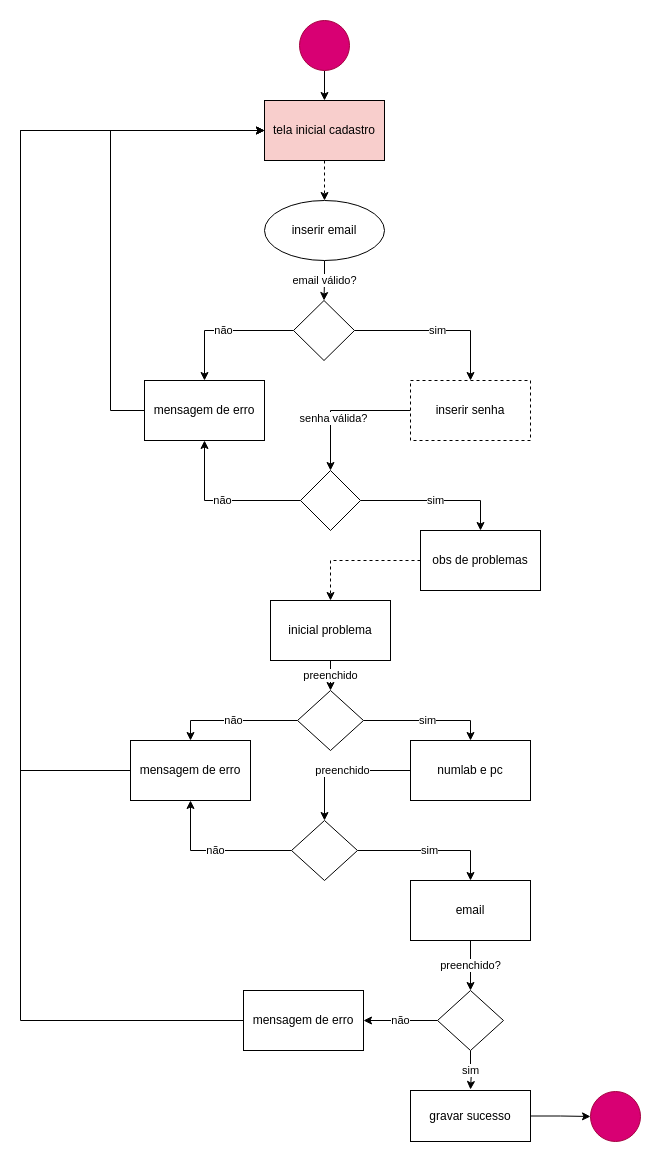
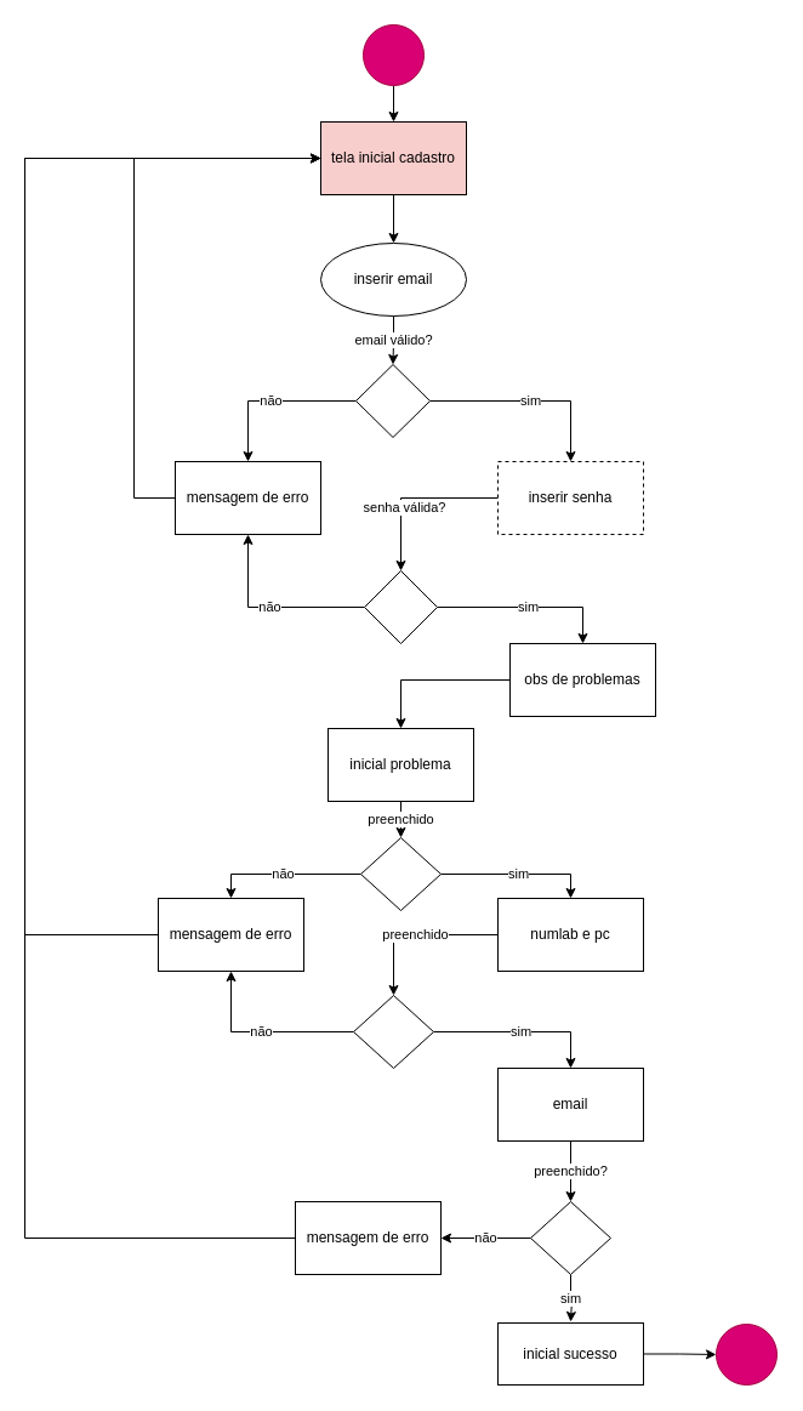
  <mxCell id="0" />
  <mxCell id="1" parent="0" />
  <mxCell id="2" style="edgeStyle=orthogonalEdgeStyle;rounded=0;orthogonalLoop=1;jettySize=auto;html=1;" parent="1" source="3" target="5" edge="1"><mxGeometry relative="1" as="geometry" /></mxCell>
  <mxCell id="3" value="" style="ellipse;whiteSpace=wrap;html=1;aspect=fixed;fillColor=#d80073;strokeColor=#A50040;fontColor=#ffffff;" parent="1" vertex="1"><mxGeometry x="299" y="20" width="50" height="50" as="geometry" /></mxCell>
- <mxCell id="4" style="edgeStyle=orthogonalEdgeStyle;rounded=0;orthogonalLoop=1;jettySize=auto;html=1;dashed=1;" parent="1" source="5" target="7" edge="1"><mxGeometry relative="1" as="geometry" /></mxCell>
+ <mxCell id="4" style="edgeStyle=orthogonalEdgeStyle;rounded=0;orthogonalLoop=1;jettySize=auto;html=1;" parent="1" source="5" target="7" edge="1"><mxGeometry relative="1" as="geometry" /></mxCell>
  <mxCell id="5" value="tela inicial cadastro" style="rounded=0;whiteSpace=wrap;html=1;fillColor=#f8cecc;" parent="1" vertex="1"><mxGeometry x="264" y="100" width="120" height="60" as="geometry" /></mxCell>
  <mxCell id="6" value="email válido?" style="edgeStyle=orthogonalEdgeStyle;rounded=0;orthogonalLoop=1;jettySize=auto;html=1;" parent="1" source="7" target="10" edge="1"><mxGeometry relative="1" as="geometry" /></mxCell>
  <mxCell id="7" value="inserir email" style="ellipse;whiteSpace=wrap;html=1;" parent="1" vertex="1"><mxGeometry x="264" y="200" width="120" height="60" as="geometry" /></mxCell>
  <mxCell id="8" value="sim" style="edgeStyle=orthogonalEdgeStyle;rounded=0;orthogonalLoop=1;jettySize=auto;html=1;" parent="1" source="10" target="15" edge="1"><mxGeometry relative="1" as="geometry" /></mxCell>
  <mxCell id="9" value="não" style="edgeStyle=orthogonalEdgeStyle;rounded=0;orthogonalLoop=1;jettySize=auto;html=1;" parent="1" source="10" target="12" edge="1"><mxGeometry relative="1" as="geometry" /></mxCell>
  <mxCell id="10" value="" style="rhombus;whiteSpace=wrap;html=1;" parent="1" vertex="1"><mxGeometry x="293" y="300" width="61" height="60" as="geometry" /></mxCell>
  <mxCell id="11" style="edgeStyle=orthogonalEdgeStyle;rounded=0;orthogonalLoop=1;jettySize=auto;html=1;entryX=0;entryY=0.5;entryDx=0;entryDy=0;" parent="1" source="12" target="5" edge="1"><mxGeometry relative="1" as="geometry"><Array as="points"><mxPoint x="110" y="410" /><mxPoint x="110" y="130" /></Array></mxGeometry></mxCell>
  <mxCell id="12" value="mensagem de erro" style="rounded=0;whiteSpace=wrap;html=1;" parent="1" vertex="1"><mxGeometry x="144" y="380" width="120" height="60" as="geometry" /></mxCell>
  <mxCell id="13" style="edgeStyle=orthogonalEdgeStyle;rounded=0;orthogonalLoop=1;jettySize=auto;html=1;entryX=0.5;entryY=0;entryDx=0;entryDy=0;" parent="1" source="15" target="18" edge="1"><mxGeometry relative="1" as="geometry" /></mxCell>
  <mxCell id="14" value="senha válida?" style="edgeLabel;html=1;align=center;verticalAlign=middle;resizable=0;points=[];" vertex="1" connectable="0" parent="13"><mxGeometry x="0.243" y="2" relative="1" as="geometry"><mxPoint as="offset" /></mxGeometry></mxCell>
  <mxCell id="15" value="inserir senha" style="rounded=0;whiteSpace=wrap;html=1;dashed=1;" parent="1" vertex="1"><mxGeometry x="410" y="380" width="120" height="60" as="geometry" /></mxCell>
  <mxCell id="16" value="sim" style="edgeStyle=orthogonalEdgeStyle;rounded=0;orthogonalLoop=1;jettySize=auto;html=1;exitX=1;exitY=0.5;exitDx=0;exitDy=0;entryX=0.5;entryY=1;entryDx=0;entryDy=0;" parent="1" source="18" target="20" edge="1"><mxGeometry relative="1" as="geometry"><mxPoint x="470" y="530" as="targetPoint" /><Array as="points"><mxPoint x="480" y="500" /></Array></mxGeometry></mxCell>
  <mxCell id="17" value="não" style="edgeStyle=orthogonalEdgeStyle;rounded=0;orthogonalLoop=1;jettySize=auto;html=1;entryX=0.5;entryY=1;entryDx=0;entryDy=0;" parent="1" source="18" target="12" edge="1"><mxGeometry relative="1" as="geometry" /></mxCell>
  <mxCell id="18" value="" style="rhombus;whiteSpace=wrap;html=1;" parent="1" vertex="1"><mxGeometry x="300" y="470" width="60" height="60" as="geometry" /></mxCell>
- <mxCell id="19" style="edgeStyle=orthogonalEdgeStyle;rounded=0;orthogonalLoop=1;jettySize=auto;html=1;entryX=0.5;entryY=0;entryDx=0;entryDy=0;dashed=1;" parent="1" source="20" target="22" edge="1"><mxGeometry relative="1" as="geometry" /></mxCell>
+ <mxCell id="19" style="edgeStyle=orthogonalEdgeStyle;rounded=0;orthogonalLoop=1;jettySize=auto;html=1;entryX=0.5;entryY=0;entryDx=0;entryDy=0;" parent="1" source="20" target="22" edge="1"><mxGeometry relative="1" as="geometry" /></mxCell>
  <mxCell id="20" value="obs de problemas" style="rounded=0;whiteSpace=wrap;html=1;direction=west;" parent="1" vertex="1"><mxGeometry x="420" y="530" width="120" height="60" as="geometry" /></mxCell>
  <mxCell id="21" value="preenchido" style="edgeStyle=orthogonalEdgeStyle;rounded=0;orthogonalLoop=1;jettySize=auto;html=1;" parent="1" source="22" target="25" edge="1"><mxGeometry relative="1" as="geometry" /></mxCell>
  <mxCell id="22" value="inicial problema" style="rounded=0;whiteSpace=wrap;html=1;" parent="1" vertex="1"><mxGeometry x="270" y="600" width="120" height="60" as="geometry" /></mxCell>
  <mxCell id="23" value="sim" style="edgeStyle=orthogonalEdgeStyle;rounded=0;orthogonalLoop=1;jettySize=auto;html=1;entryX=0.5;entryY=0;entryDx=0;entryDy=0;" parent="1" source="25" target="29" edge="1"><mxGeometry relative="1" as="geometry" /></mxCell>
  <mxCell id="24" value="não" style="edgeStyle=orthogonalEdgeStyle;rounded=0;orthogonalLoop=1;jettySize=auto;html=1;entryX=0.5;entryY=0;entryDx=0;entryDy=0;" parent="1" source="25" target="27" edge="1"><mxGeometry relative="1" as="geometry" /></mxCell>
  <mxCell id="25" value="" style="rhombus;whiteSpace=wrap;html=1;rounded=0;" parent="1" vertex="1"><mxGeometry x="297" y="690" width="66" height="60" as="geometry" /></mxCell>
  <mxCell id="26" style="edgeStyle=orthogonalEdgeStyle;rounded=0;orthogonalLoop=1;jettySize=auto;html=1;entryX=0;entryY=0.5;entryDx=0;entryDy=0;" parent="1" source="27" target="5" edge="1"><mxGeometry relative="1" as="geometry"><Array as="points"><mxPoint x="20" y="770" /><mxPoint x="20" y="130" /></Array></mxGeometry></mxCell>
  <mxCell id="27" value="mensagem de erro" style="rounded=0;whiteSpace=wrap;html=1;" parent="1" vertex="1"><mxGeometry x="130" y="740" width="120" height="60" as="geometry" /></mxCell>
  <mxCell id="28" value="preenchido" style="edgeStyle=orthogonalEdgeStyle;rounded=0;orthogonalLoop=1;jettySize=auto;html=1;entryX=0.5;entryY=0;entryDx=0;entryDy=0;" parent="1" source="29" target="32" edge="1"><mxGeometry relative="1" as="geometry" /></mxCell>
  <mxCell id="29" value="numlab e pc" style="rounded=0;whiteSpace=wrap;html=1;" parent="1" vertex="1"><mxGeometry x="410" y="740" width="120" height="60" as="geometry" /></mxCell>
  <mxCell id="30" value="sim" style="edgeStyle=orthogonalEdgeStyle;rounded=0;orthogonalLoop=1;jettySize=auto;html=1;entryX=0.5;entryY=0;entryDx=0;entryDy=0;" parent="1" source="32" target="34" edge="1"><mxGeometry relative="1" as="geometry" /></mxCell>
  <mxCell id="31" value="não" style="edgeStyle=orthogonalEdgeStyle;rounded=0;orthogonalLoop=1;jettySize=auto;html=1;" parent="1" source="32" target="27" edge="1"><mxGeometry relative="1" as="geometry"><mxPoint x="184" y="870" as="targetPoint" /><Array as="points"><mxPoint x="190" y="850" /></Array></mxGeometry></mxCell>
  <mxCell id="32" value="" style="rhombus;whiteSpace=wrap;html=1;rounded=0;" parent="1" vertex="1"><mxGeometry x="291" y="820" width="66" height="60" as="geometry" /></mxCell>
  <mxCell id="33" value="preenchido?" style="edgeStyle=orthogonalEdgeStyle;rounded=0;orthogonalLoop=1;jettySize=auto;html=1;entryX=0.5;entryY=0;entryDx=0;entryDy=0;" edge="1" parent="1" source="34" target="37"><mxGeometry relative="1" as="geometry" /></mxCell>
  <mxCell id="34" value="email" style="rounded=0;whiteSpace=wrap;html=1;" parent="1" vertex="1"><mxGeometry x="410" y="880" width="120" height="60" as="geometry" /></mxCell>
  <mxCell id="35" value="sim" style="edgeStyle=orthogonalEdgeStyle;rounded=0;orthogonalLoop=1;jettySize=auto;html=1;" edge="1" parent="1" source="37"><mxGeometry relative="1" as="geometry"><mxPoint x="470" y="1089" as="targetPoint" /><Array as="points"><mxPoint x="470" y="1070" /><mxPoint x="471" y="1070" /></Array></mxGeometry></mxCell>
  <mxCell id="36" value="não" style="edgeStyle=orthogonalEdgeStyle;rounded=0;orthogonalLoop=1;jettySize=auto;html=1;" edge="1" parent="1" source="37" target="41"><mxGeometry relative="1" as="geometry" /></mxCell>
  <mxCell id="37" value="" style="rhombus;whiteSpace=wrap;html=1;rounded=0;" vertex="1" parent="1"><mxGeometry x="437" y="990" width="66" height="60" as="geometry" /></mxCell>
  <mxCell id="38" style="edgeStyle=orthogonalEdgeStyle;rounded=0;orthogonalLoop=1;jettySize=auto;html=1;entryX=0;entryY=0.5;entryDx=0;entryDy=0;" edge="1" parent="1" source="39" target="42"><mxGeometry relative="1" as="geometry" /></mxCell>
- <mxCell id="39" value="gravar sucesso" style="whiteSpace=wrap;html=1;rounded=0;" vertex="1" parent="1"><mxGeometry x="410" y="1090" width="120" height="51" as="geometry" /></mxCell>
+ <mxCell id="39" value="inicial sucesso" style="whiteSpace=wrap;html=1;rounded=0;" vertex="1" parent="1"><mxGeometry x="410" y="1090" width="120" height="51" as="geometry" /></mxCell>
  <mxCell id="40" style="edgeStyle=orthogonalEdgeStyle;rounded=0;orthogonalLoop=1;jettySize=auto;html=1;exitX=0;exitY=0.5;exitDx=0;exitDy=0;entryX=0;entryY=0.5;entryDx=0;entryDy=0;" edge="1" parent="1" source="41" target="5"><mxGeometry relative="1" as="geometry"><Array as="points"><mxPoint x="20" y="1020" /><mxPoint x="20" y="130" /></Array></mxGeometry></mxCell>
  <mxCell id="41" value="mensagem de erro" style="whiteSpace=wrap;html=1;rounded=0;" vertex="1" parent="1"><mxGeometry x="243" y="990" width="120" height="60" as="geometry" /></mxCell>
  <mxCell id="42" value="" style="ellipse;whiteSpace=wrap;html=1;aspect=fixed;fillColor=#d80073;strokeColor=#A50040;fontColor=#ffffff;" vertex="1" parent="1"><mxGeometry x="590" y="1091" width="50" height="50" as="geometry" /></mxCell>
